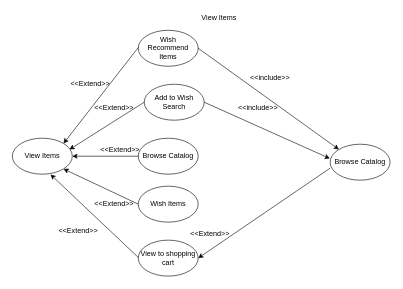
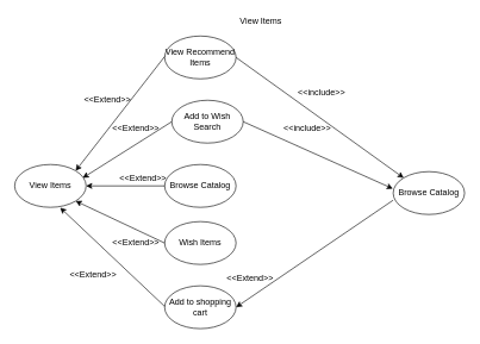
  <mxCell id="0" />
  <mxCell id="1" parent="0" />
  <mxCell id="2" value="Wish Items" style="ellipse;whiteSpace=wrap;html=1;" vertex="1" parent="1"><mxGeometry x="230" y="310" width="100" height="60" as="geometry" /></mxCell>
  <mxCell id="3" value="Browse Catalog" style="ellipse;whiteSpace=wrap;html=1;" vertex="1" parent="1"><mxGeometry x="230" y="230" width="100" height="60" as="geometry" /></mxCell>
- <mxCell id="4" value="Wish Recommend Items" style="ellipse;whiteSpace=wrap;html=1;" vertex="1" parent="1"><mxGeometry x="230" y="50" width="100" height="60" as="geometry" /></mxCell>
+ <mxCell id="4" value="View Recommend Items" style="ellipse;whiteSpace=wrap;html=1;" vertex="1" parent="1"><mxGeometry x="230" y="50" width="100" height="60" as="geometry" /></mxCell>
  <mxCell id="5" value="Add to Wish Search" style="ellipse;whiteSpace=wrap;html=1;" vertex="1" parent="1"><mxGeometry x="240" y="140" width="100" height="60" as="geometry" /></mxCell>
- <mxCell id="6" value="View to shopping cart" style="ellipse;whiteSpace=wrap;html=1;" vertex="1" parent="1"><mxGeometry x="230" y="400" width="100" height="60" as="geometry" /></mxCell>
+ <mxCell id="6" value="Add to shopping cart" style="ellipse;whiteSpace=wrap;html=1;" vertex="1" parent="1"><mxGeometry x="230" y="400" width="100" height="60" as="geometry" /></mxCell>
  <mxCell id="7" value="View Items" style="text;html=1;strokeColor=none;fillColor=none;align=center;verticalAlign=middle;whiteSpace=wrap;rounded=0;" vertex="1" parent="1"><mxGeometry x="320" width="90" height="20" as="geometry" y="20" /></mxCell>
  <mxCell id="8" value="View Items" style="ellipse;whiteSpace=wrap;html=1;" vertex="1" parent="1"><mxGeometry x="20" y="230" width="100" height="60" as="geometry" /></mxCell>
  <mxCell id="9" value="" style="endArrow=classic;html=1;entryX=1;entryY=1;entryDx=0;entryDy=0;exitX=0;exitY=0.5;exitDx=0;exitDy=0;" edge="1" parent="1" source="2" target="8"><mxGeometry width="50" height="50" relative="1" as="geometry"><mxPoint x="140" y="370" as="sourcePoint" /><mxPoint x="190" y="320" as="targetPoint" /></mxGeometry></mxCell>
  <mxCell id="10" value="" style="endArrow=classic;html=1;entryX=0.637;entryY=1.008;entryDx=0;entryDy=0;exitX=0;exitY=0.5;exitDx=0;exitDy=0;entryPerimeter=0;" edge="1" parent="1" target="8"><mxGeometry width="50" height="50" relative="1" as="geometry"><mxPoint x="230" y="428.79" as="sourcePoint" /><mxPoint x="105.355" y="370.003" as="targetPoint" /></mxGeometry></mxCell>
  <mxCell id="11" value="" style="endArrow=classic;html=1;entryX=1;entryY=0;entryDx=0;entryDy=0;exitX=0;exitY=0.5;exitDx=0;exitDy=0;" edge="1" parent="1" target="8"><mxGeometry width="50" height="50" relative="1" as="geometry"><mxPoint x="230" y="78.79" as="sourcePoint" /><mxPoint x="105.355" y="20.003" as="targetPoint" /></mxGeometry></mxCell>
  <mxCell id="12" value="" style="endArrow=classic;html=1;entryX=1;entryY=0;entryDx=0;entryDy=0;exitX=0;exitY=0.5;exitDx=0;exitDy=0;" edge="1" parent="1" source="5"><mxGeometry width="50" height="50" relative="1" as="geometry"><mxPoint x="240" y="88.79" as="sourcePoint" /><mxPoint x="115.355" y="248.787" as="targetPoint" /></mxGeometry></mxCell>
  <mxCell id="13" value="" style="endArrow=classic;html=1;entryX=1;entryY=0.5;entryDx=0;entryDy=0;exitX=0;exitY=0.5;exitDx=0;exitDy=0;" edge="1" parent="1" source="3" target="8"><mxGeometry width="50" height="50" relative="1" as="geometry"><mxPoint x="250" y="180" as="sourcePoint" /><mxPoint x="125.355" y="258.787" as="targetPoint" /></mxGeometry></mxCell>
  <mxCell id="14" value="Browse Catalog" style="ellipse;whiteSpace=wrap;html=1;" vertex="1" parent="1"><mxGeometry x="550" y="240" width="100" height="60" as="geometry" /></mxCell>
  <mxCell id="15" value="" style="endArrow=classic;html=1;entryX=-0.005;entryY=0.397;entryDx=0;entryDy=0;exitX=1;exitY=0.5;exitDx=0;exitDy=0;entryPerimeter=0;" edge="1" parent="1" source="5" target="14"><mxGeometry width="50" height="50" relative="1" as="geometry"><mxPoint x="360" y="170" as="sourcePoint" /><mxPoint x="379.995" y="258.787" as="targetPoint" /></mxGeometry></mxCell>
  <mxCell id="16" value="" style="endArrow=classic;html=1;entryX=0;entryY=0;entryDx=0;entryDy=0;exitX=1;exitY=0.5;exitDx=0;exitDy=0;" edge="1" parent="1" target="14"><mxGeometry width="50" height="50" relative="1" as="geometry"><mxPoint x="330" y="80" as="sourcePoint" /><mxPoint x="539.5" y="173.82" as="targetPoint" /></mxGeometry></mxCell>
  <mxCell id="17" value="" style="endArrow=classic;html=1;entryX=1;entryY=0.5;entryDx=0;entryDy=0;exitX=0;exitY=0.5;exitDx=0;exitDy=0;" edge="1" parent="1" target="6"><mxGeometry width="50" height="50" relative="1" as="geometry"><mxPoint x="550" y="280" as="sourcePoint" /><mxPoint x="440" y="280" as="targetPoint" /></mxGeometry></mxCell>
  <mxCell id="18" value="&amp;lt;&amp;lt;Extend&amp;gt;&amp;gt;" style="text;html=1;strokeColor=none;fillColor=none;align=center;verticalAlign=middle;whiteSpace=wrap;rounded=0;" vertex="1" parent="1"><mxGeometry x="330" y="380" width="40" height="20" as="geometry" /></mxCell>
  <mxCell id="19" value="&amp;lt;&amp;lt;include&amp;gt;&amp;gt;" style="text;html=1;strokeColor=none;fillColor=none;align=center;verticalAlign=middle;whiteSpace=wrap;rounded=0;" vertex="1" parent="1"><mxGeometry x="430" y="120" width="40" height="20" as="geometry" /></mxCell>
  <mxCell id="20" value="&amp;lt;&amp;lt;include&amp;gt;&amp;gt;" style="text;html=1;strokeColor=none;fillColor=none;align=center;verticalAlign=middle;whiteSpace=wrap;rounded=0;" vertex="1" parent="1"><mxGeometry x="410" y="170" width="40" height="20" as="geometry" /></mxCell>
  <mxCell id="21" value="&amp;lt;&amp;lt;Extend&amp;gt;&amp;gt;" style="text;html=1;strokeColor=none;fillColor=none;align=center;verticalAlign=middle;whiteSpace=wrap;rounded=0;" vertex="1" parent="1"><mxGeometry x="110" y="380" width="40" height="10" as="geometry" /></mxCell>
  <mxCell id="22" value="&amp;lt;&amp;lt;Extend&amp;gt;&amp;gt;" style="text;html=1;strokeColor=none;fillColor=none;align=center;verticalAlign=middle;whiteSpace=wrap;rounded=0;" vertex="1" parent="1"><mxGeometry x="170" y="330" width="40" height="20" as="geometry" /></mxCell>
  <mxCell id="23" value="&amp;lt;&amp;lt;Extend&amp;gt;&amp;gt;" style="text;html=1;strokeColor=none;fillColor=none;align=center;verticalAlign=middle;whiteSpace=wrap;rounded=0;" vertex="1" parent="1"><mxGeometry x="180" y="240" width="40" height="20" as="geometry" /></mxCell>
  <mxCell id="24" value="&amp;lt;&amp;lt;Extend&amp;gt;&amp;gt;" style="text;html=1;strokeColor=none;fillColor=none;align=center;verticalAlign=middle;whiteSpace=wrap;rounded=0;" vertex="1" parent="1"><mxGeometry x="170" y="170" width="40" height="20" as="geometry" /></mxCell>
  <mxCell id="25" value="&amp;lt;&amp;lt;Extend&amp;gt;&amp;gt;" style="text;html=1;strokeColor=none;fillColor=none;align=center;verticalAlign=middle;whiteSpace=wrap;rounded=0;" vertex="1" parent="1"><mxGeometry x="130" y="130" width="40" height="20" as="geometry" /></mxCell>
